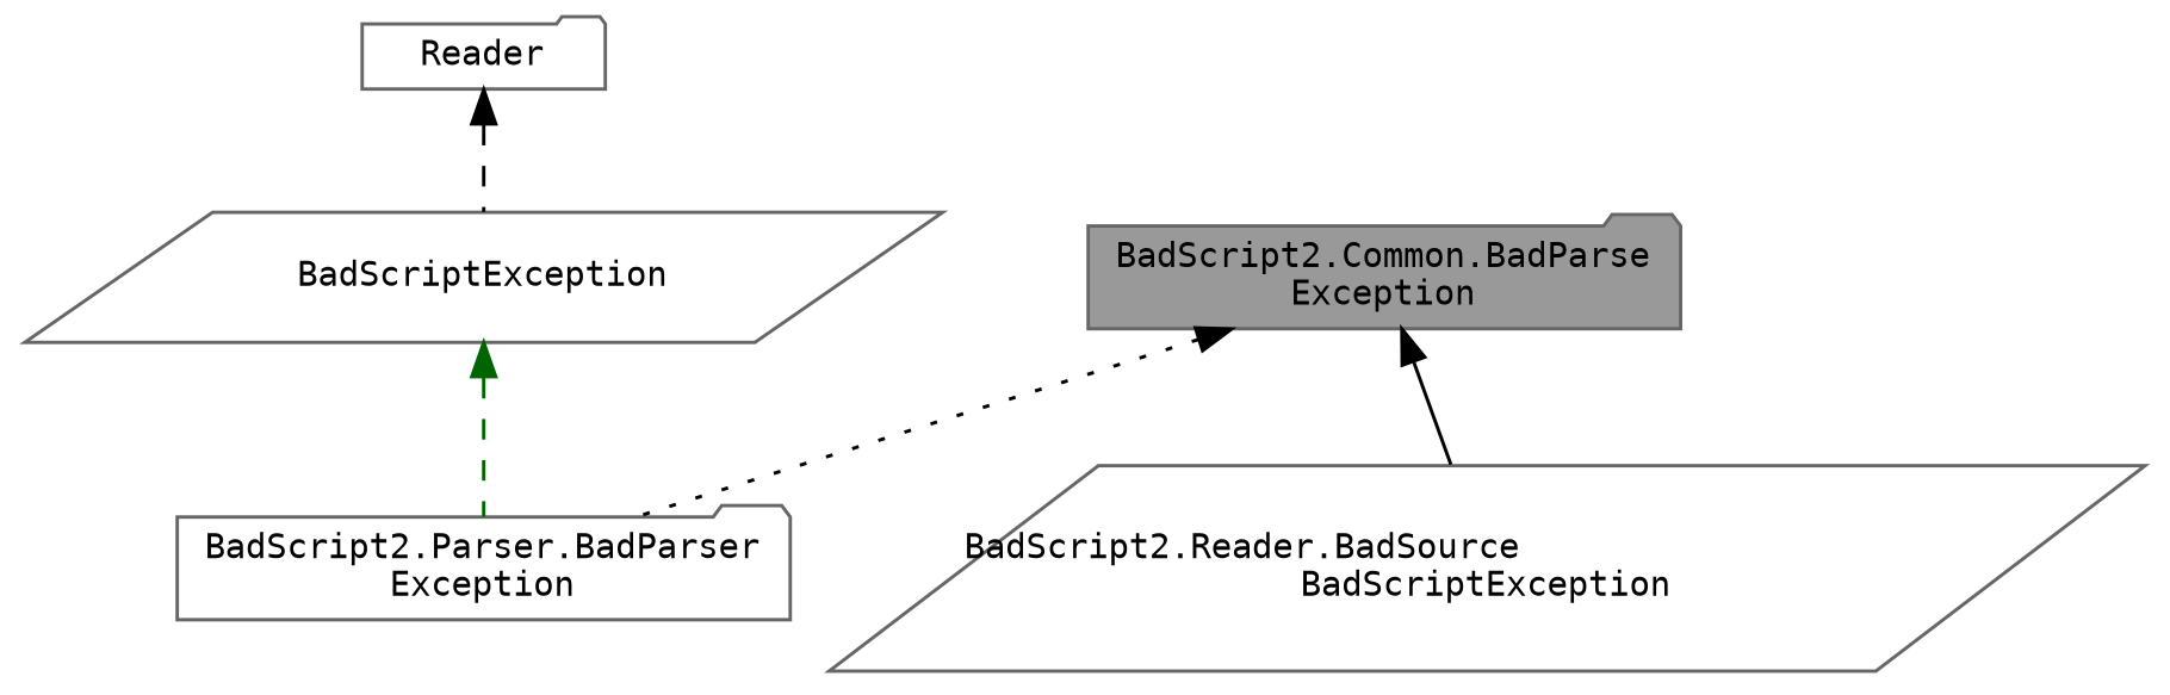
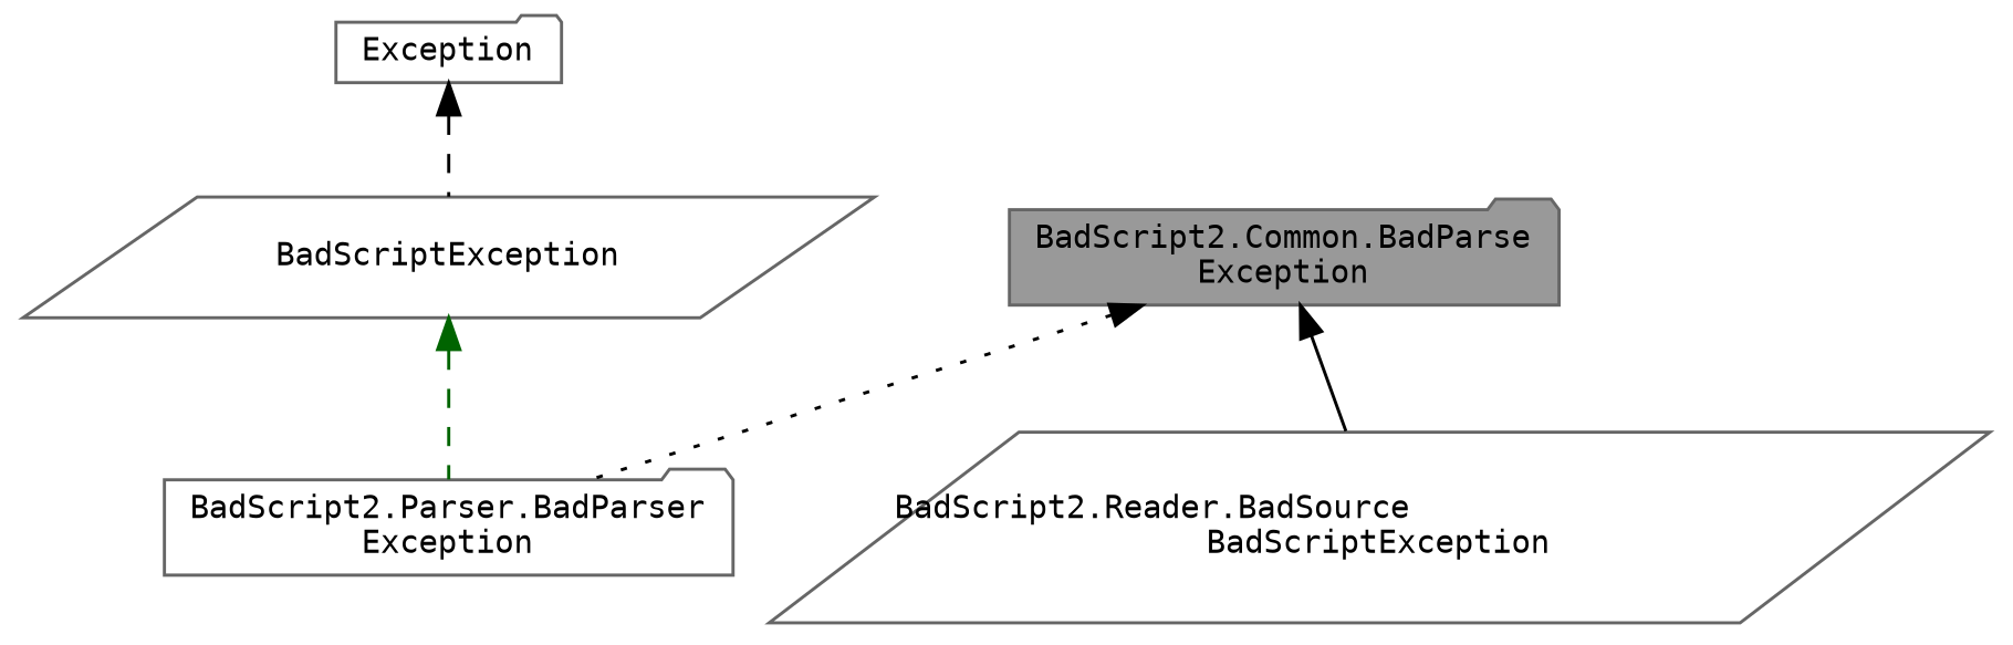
  digraph {
    fontname="DejaVu Sans Mono"
    node [color=gray40 fillcolor=white fontname="DejaVu Sans Mono" fontsize=10 shape=folder style=filled]
    edge [color=black dir=back fontname="DejaVu Sans Mono" fontsize=10 labelfontname=Helvetica labelfontsize=10 style=dashed]
    n1 [fillcolor=grey60 fontcolor=black height=0.2 label="BadScript2.Common.BadParse\lException" width=0.4]
    n2 [height=0.2 label="BadScript2.Parser.BadParser\lException" width=0.4]
    n3 [height=0.2 label="BadScript2.Reader.BadSource\lBadScriptException" shape=parallelogram width=0.4]
    n4 [height=0.2 label=BadScriptException shape=parallelogram width=0.4]
-   n5 [height=0.2 label=Reader width=0.4]
+   n5 [height=0.2 label=Exception width=0.4]
    n1 -> n2 [style=dotted]
    n1 -> n3 [style=solid]
    n4 -> n2 [color=darkgreen]
    n5 -> n4
  }
